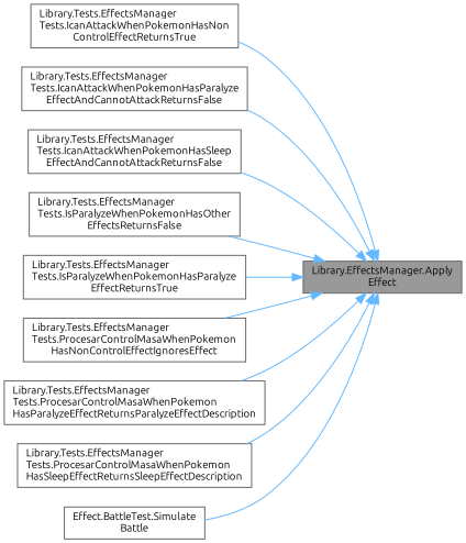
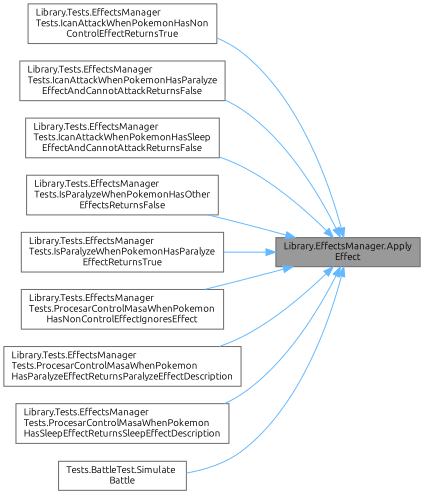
  digraph {
    rankdir=RL
    fontname=Ubuntu
    node [color=grey40 fillcolor=white fontname=Ubuntu fontsize=10 shape=box style=filled]
    edge [color=steelblue1 dir=back fontname=Ubuntu fontsize=10 labelfontname=Helvetica labelfontsize=10 style=solid]
    n1 [color=gray40 fillcolor=grey60 fontcolor=black height=0.2 label="Library.EffectsManager.Apply\lEffect" width=0.4]
    n2 [height=0.2 label="Library.Tests.EffectsManager\lTests.IcanAttackWhenPokemonHasNon\lControlEffectReturnsTrue" width=0.4]
    n3 [height=0.2 label="Library.Tests.EffectsManager\lTests.IcanAttackWhenPokemonHasParalyze\lEffectAndCannotAttackReturnsFalse" width=0.4]
    n4 [height=0.2 label="Library.Tests.EffectsManager\lTests.IcanAttackWhenPokemonHasSleep\lEffectAndCannotAttackReturnsFalse" width=0.4]
    n5 [height=0.2 label="Library.Tests.EffectsManager\lTests.IsParalyzeWhenPokemonHasOther\lEffectsReturnsFalse" width=0.4]
    n6 [height=0.2 label="Library.Tests.EffectsManager\lTests.IsParalyzeWhenPokemonHasParalyze\lEffectReturnsTrue" width=0.4]
    n7 [height=0.2 label="Library.Tests.EffectsManager\lTests.ProcesarControlMasaWhenPokemon\lHasNonControlEffectIgnoresEffect" width=0.4]
    n8 [height=0.2 label="Library.Tests.EffectsManager\lTests.ProcesarControlMasaWhenPokemon\lHasParalyzeEffectReturnsParalyzeEffectDescription" width=0.4]
    n9 [height=0.2 label="Library.Tests.EffectsManager\lTests.ProcesarControlMasaWhenPokemon\lHasSleepEffectReturnsSleepEffectDescription" width=0.4]
-   n10 [height=0.2 label="Effect.BattleTest.Simulate\lBattle" width=0.4]
+   n10 [height=0.2 label="Tests.BattleTest.Simulate\lBattle" width=0.4]
    n1 -> n2
    n1 -> n3
    n1 -> n4
    n1 -> n5
    n1 -> n6
    n1 -> n7
    n1 -> n8
    n1 -> n9
    n1 -> n10
  }
